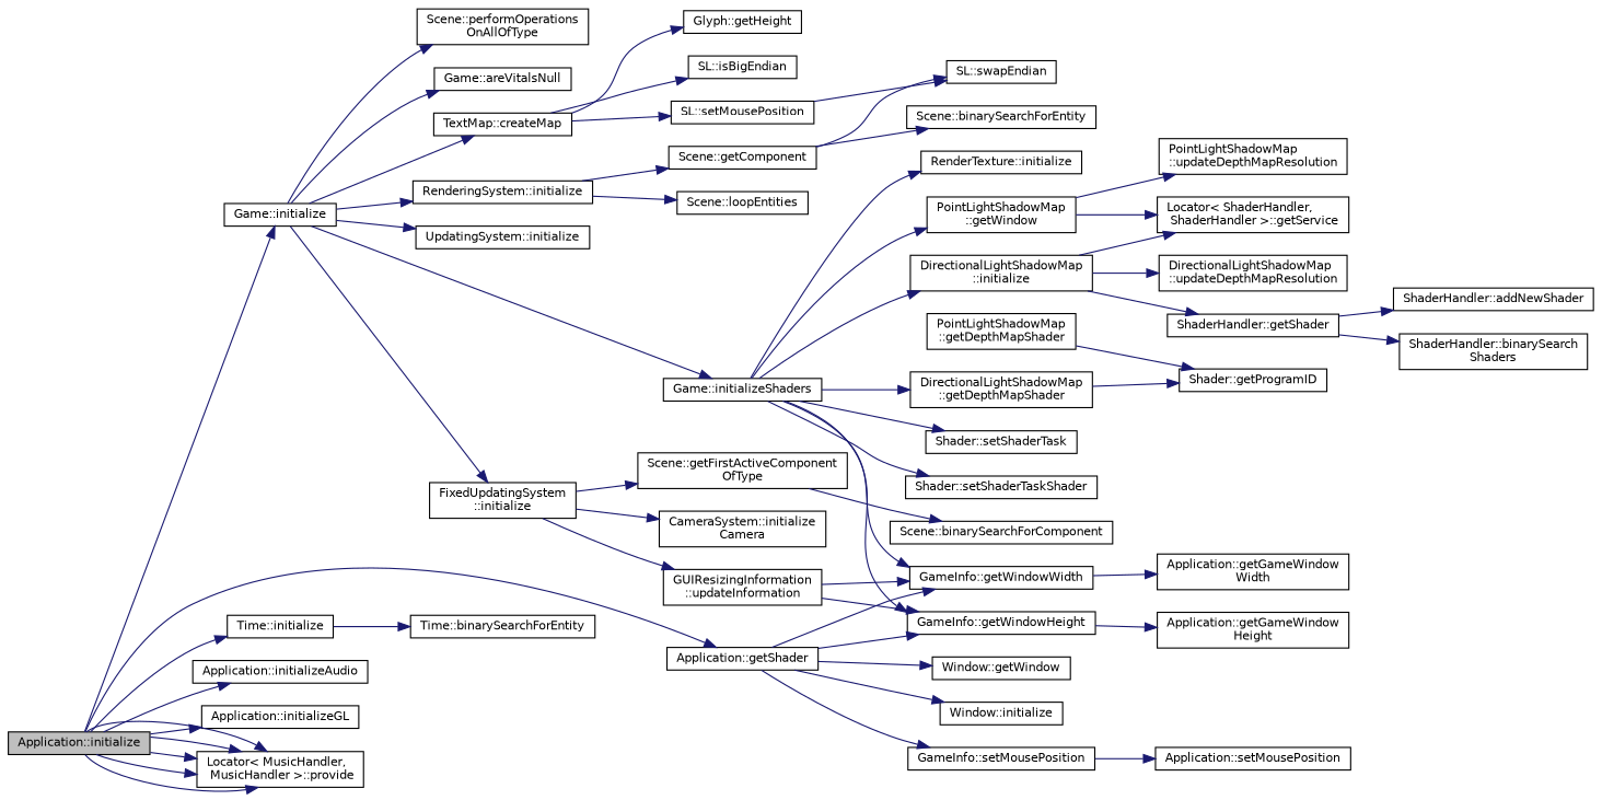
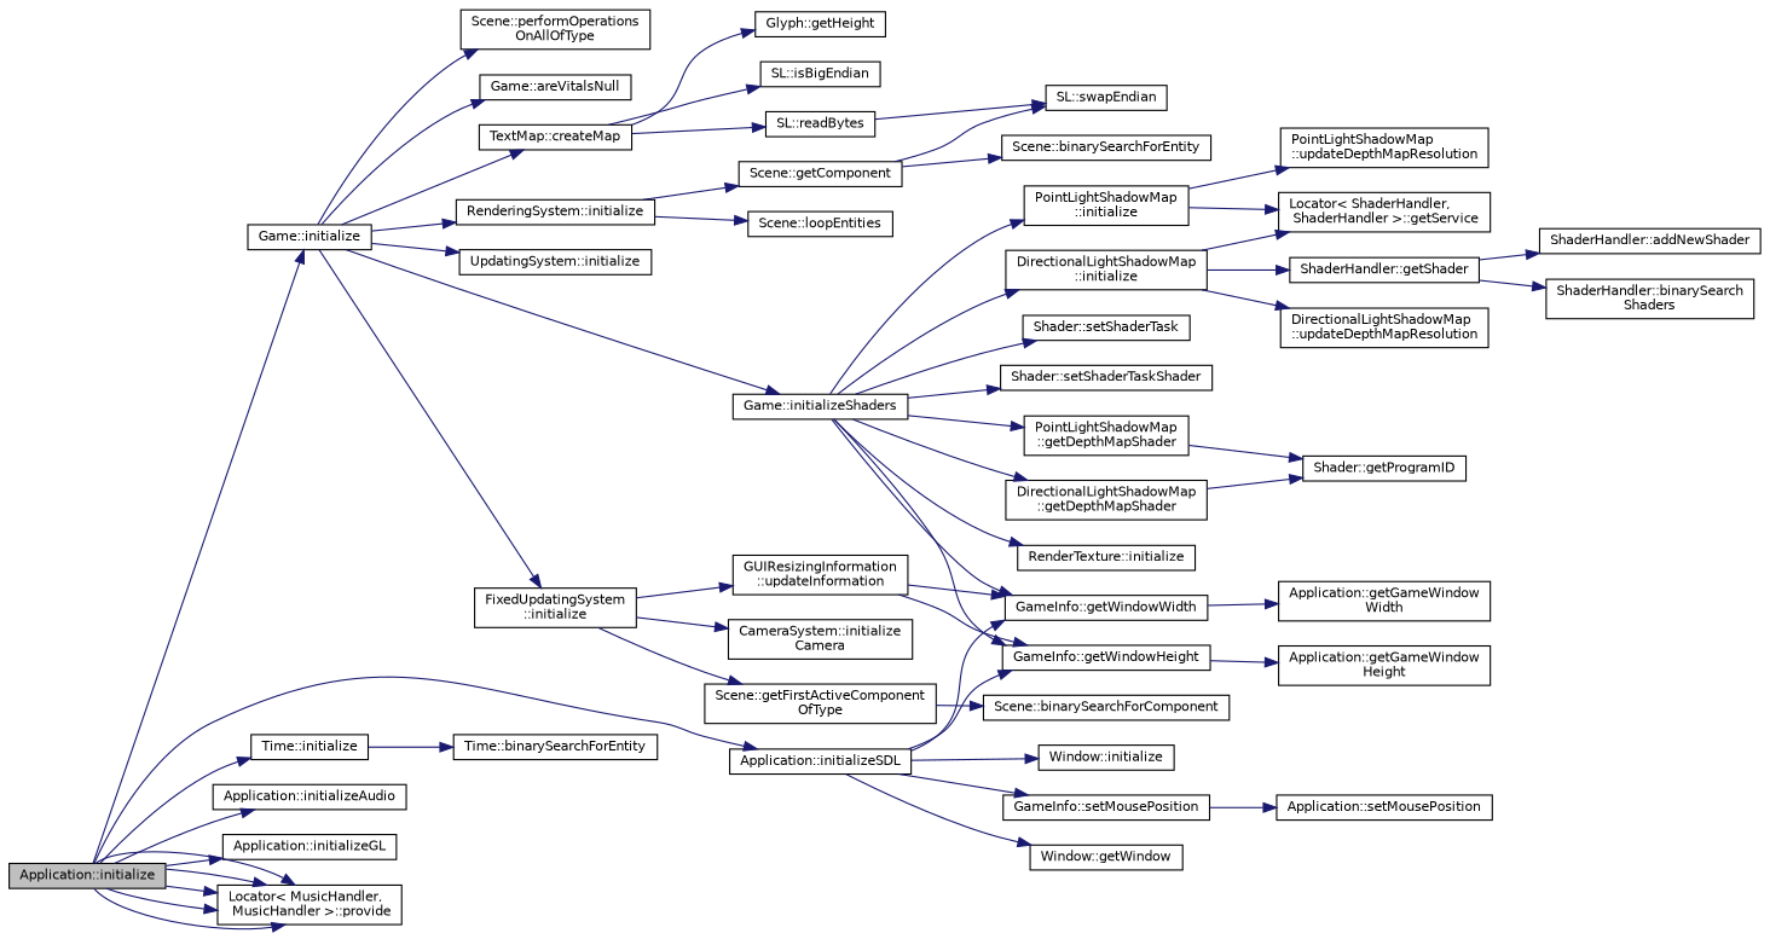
  digraph {
    rankdir=LR
    node [color=black fillcolor=white fontname=Helvetica fontsize=10 shape=record style=filled]
    edge [color=midnightblue fontname=Helvetica fontsize=10 labelfontname=Helvetica labelfontsize=10 style=solid]
    n1 [fillcolor=grey75 fontcolor=black height=0.2 label="Application::initialize" width=0.4]
    n2 [height=0.2 label="Game::initialize" width=0.4]
    n3 [height=0.2 label="Time::initialize" width=0.4]
    n4 [height=0.2 label="Application::initializeAudio" width=0.4]
    n5 [height=0.2 label="Application::initializeGL" width=0.4]
-   n6 [height=0.2 label="Application::getShader" width=0.4]
+   n6 [height=0.2 label="Application::initializeSDL" width=0.4]
    n7 [height=0.2 label="Locator\< MusicHandler,\l MusicHandler \>::provide" width=0.4]
    n8 [height=0.2 label="Game::areVitalsNull" width=0.4]
    n9 [height=0.2 label="TextMap::createMap" width=0.4]
    n10 [height=0.2 label="UpdatingSystem::initialize" width=0.4]
    n11 [height=0.2 label="FixedUpdatingSystem\l::initialize" width=0.4]
    n12 [height=0.2 label="RenderingSystem::initialize" width=0.4]
    n13 [height=0.2 label="Game::initializeShaders" width=0.4]
    n14 [height=0.2 label="Scene::performOperations\lOnAllOfType" width=0.4]
    n15 [height=0.2 label="Time::binarySearchForEntity" width=0.4]
    n16 [height=0.2 label="GameInfo::getWindowHeight" width=0.4]
    n17 [height=0.2 label="GameInfo::getWindowWidth" width=0.4]
    n18 [height=0.2 label="Window::getWindow" width=0.4]
    n19 [height=0.2 label="Window::initialize" width=0.4]
    n20 [height=0.2 label="GameInfo::setMousePosition" width=0.4]
    n21 [height=0.2 label="Glyph::getHeight" width=0.4]
    n22 [height=0.2 label="SL::isBigEndian" width=0.4]
-   n23 [height=0.2 label="SL::setMousePosition" width=0.4]
+   n23 [height=0.2 label="SL::readBytes" width=0.4]
    n24 [height=0.2 label="Scene::getFirstActiveComponent\lOfType" width=0.4]
    n25 [height=0.2 label="CameraSystem::initialize\lCamera" width=0.4]
    n26 [height=0.2 label="GUIResizingInformation\l::updateInformation" width=0.4]
    n27 [height=0.2 label="Scene::getComponent" width=0.4]
    n28 [height=0.2 label="Scene::loopEntities" width=0.4]
    n29 [height=0.2 label="DirectionalLightShadowMap\l::getDepthMapShader" width=0.4]
    n30 [height=0.2 label="PointLightShadowMap\l::getDepthMapShader" width=0.4]
    n31 [height=0.2 label="RenderTexture::initialize" width=0.4]
-   n32 [height=0.2 label="PointLightShadowMap\l::getWindow" width=0.4]
+   n32 [height=0.2 label="PointLightShadowMap\l::initialize" width=0.4]
    n33 [height=0.2 label="DirectionalLightShadowMap\l::initialize" width=0.4]
    n34 [height=0.2 label="Shader::setShaderTask" width=0.4]
    n35 [height=0.2 label="Shader::setShaderTaskShader" width=0.4]
    n36 [height=0.2 label="SL::swapEndian" width=0.4]
    n37 [height=0.2 label="Scene::binarySearchForComponent" width=0.4]
    n38 [height=0.2 label="Application::getGameWindow\lHeight" width=0.4]
    n39 [height=0.2 label="Application::getGameWindow\lWidth" width=0.4]
    n40 [height=0.2 label="Scene::binarySearchForEntity" width=0.4]
    n41 [height=0.2 label="Shader::getProgramID" width=0.4]
    n42 [height=0.2 label="Locator\< ShaderHandler,\l ShaderHandler \>::getService" width=0.4]
    n43 [height=0.2 label="PointLightShadowMap\l::updateDepthMapResolution" width=0.4]
    n44 [height=0.2 label="ShaderHandler::getShader" width=0.4]
    n45 [height=0.2 label="DirectionalLightShadowMap\l::updateDepthMapResolution" width=0.4]
    n46 [height=0.2 label="ShaderHandler::addNewShader" width=0.4]
    n47 [height=0.2 label="ShaderHandler::binarySearch\lShaders" width=0.4]
    n48 [height=0.2 label="Application::setMousePosition" width=0.4]
    n1 -> n2
    n1 -> n3
    n1 -> n4
    n1 -> n5
    n1 -> n6
    n1 -> n7
    n1 -> n7
    n1 -> n7
    n1 -> n7
    n1 -> n7
    n2 -> n8
    n2 -> n9
    n2 -> n10
    n2 -> n11
    n2 -> n12
    n2 -> n13
    n2 -> n14
    n3 -> n15
    n6 -> n16
    n6 -> n17
    n6 -> n18
    n6 -> n19
    n6 -> n20
    n9 -> n21
    n9 -> n22
    n9 -> n23
    n11 -> n24
    n11 -> n25
    n11 -> n26
    n12 -> n27
    n12 -> n28
    n13 -> n16
    n13 -> n17
    n13 -> n29
+   n13 -> n30
    n13 -> n31
    n13 -> n32
    n13 -> n33
    n13 -> n34
    n13 -> n35
    n16 -> n38
    n17 -> n39
    n20 -> n48
    n23 -> n36
    n24 -> n37
    n26 -> n16
    n26 -> n17
    n27 -> n36
    n27 -> n40
    n29 -> n41
    n30 -> n41
    n32 -> n42
    n32 -> n43
    n33 -> n42
    n33 -> n44
    n33 -> n45
    n44 -> n46
    n44 -> n47
  }
